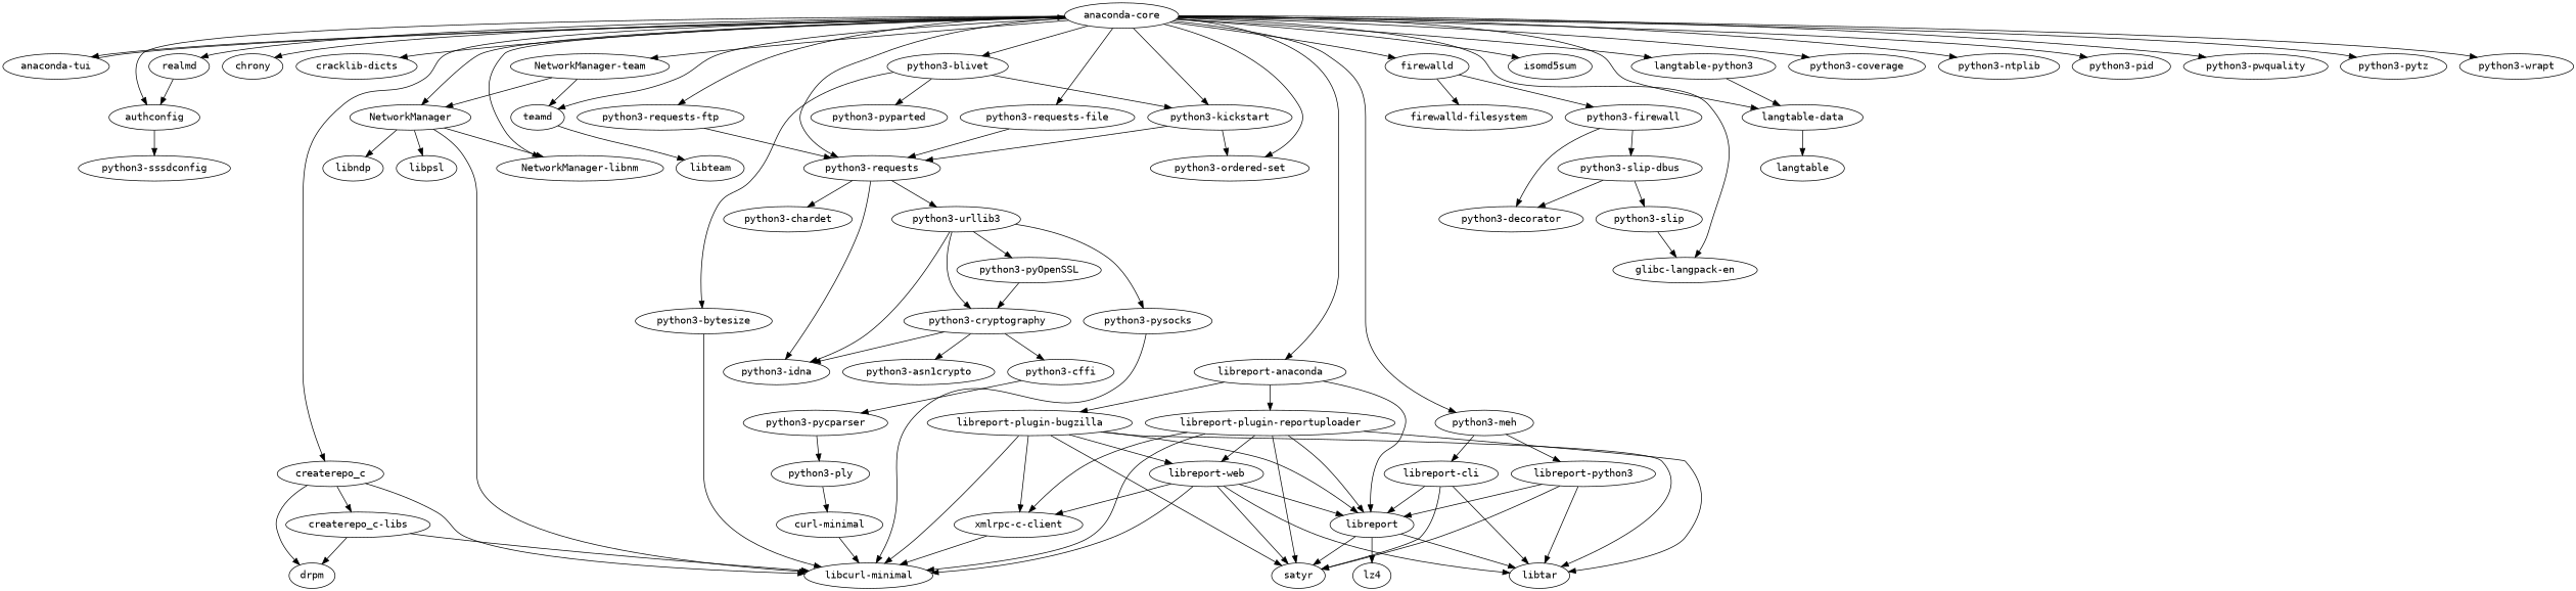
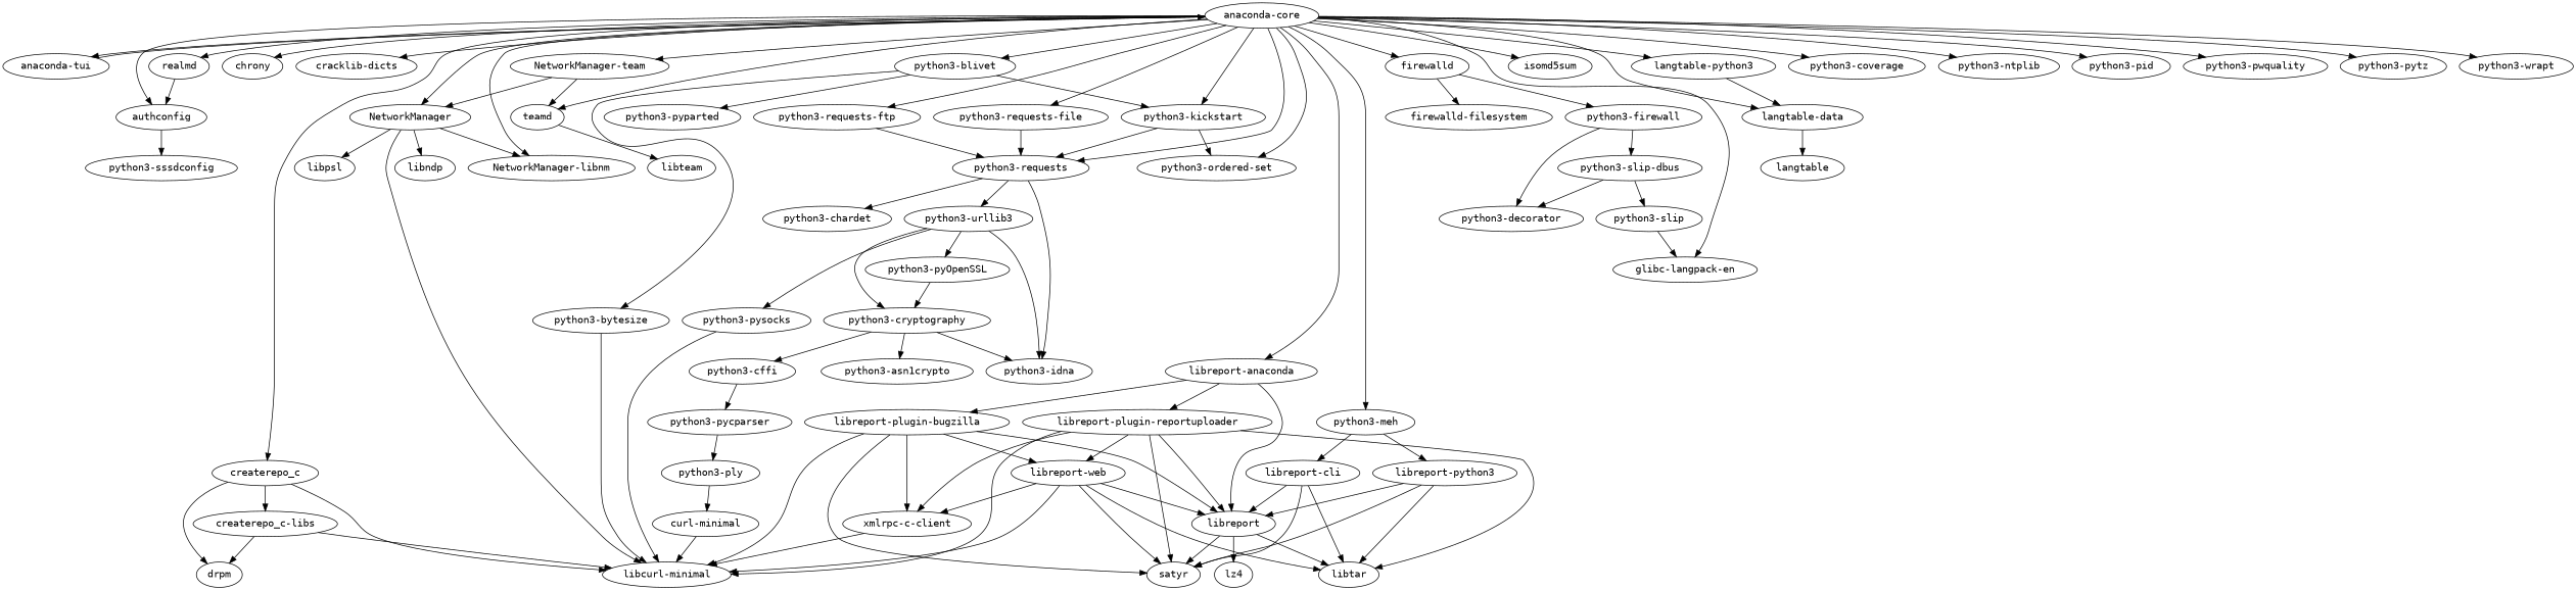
  strict digraph {
    node [fontname=monospace]
    "anaconda-core"
    "anaconda-tui"
    authconfig
    chrony
    "cracklib-dicts"
    createrepo_c
    firewalld
    "glibc-langpack-en"
    isomd5sum
    "langtable-data"
    "langtable-python3"
    "libreport-anaconda"
    NetworkManager
    "NetworkManager-libnm"
    "NetworkManager-team"
    "python3-blivet"
    "python3-coverage"
    "python3-kickstart"
    "python3-meh"
    "python3-ntplib"
    "python3-ordered-set"
    "python3-pid"
    "python3-pwquality"
    "python3-pytz"
    "python3-requests"
    "python3-requests-file"
    "python3-requests-ftp"
    "python3-wrapt"
    realmd
    teamd
    "python3-sssdconfig"
    "createrepo_c-libs"
    drpm
    "libcurl-minimal"
    "firewalld-filesystem"
    "python3-firewall"
    langtable
    libreport
    "libreport-plugin-bugzilla"
    "libreport-plugin-reportuploader"
    libndp
    libpsl
    "python3-pyparted"
    "python3-bytesize"
    "libreport-cli"
    "libreport-python3"
    "python3-idna"
    "python3-chardet"
    "python3-urllib3"
    libteam
    "python3-decorator"
    "python3-slip-dbus"
    libtar
    satyr
    lz4
    "libreport-web"
    "xmlrpc-c-client"
    "python3-cryptography"
    "python3-pyOpenSSL"
    "python3-pysocks"
    "curl-minimal"
    "python3-slip"
    "python3-cffi"
    "python3-pycparser"
    "python3-ply"
    "python3-asn1crypto"
    "anaconda-core" -> "anaconda-tui"
    "anaconda-core" -> authconfig
    "anaconda-core" -> chrony
    "anaconda-core" -> "cracklib-dicts"
    "anaconda-core" -> createrepo_c
    "anaconda-core" -> firewalld
    "anaconda-core" -> "glibc-langpack-en"
    "anaconda-core" -> isomd5sum
    "anaconda-core" -> "langtable-data"
    "anaconda-core" -> "langtable-python3"
    "anaconda-core" -> "libreport-anaconda"
    "anaconda-core" -> NetworkManager
    "anaconda-core" -> "NetworkManager-libnm"
    "anaconda-core" -> "NetworkManager-team"
    "anaconda-core" -> "python3-blivet"
    "anaconda-core" -> "python3-coverage"
    "anaconda-core" -> "python3-kickstart"
    "anaconda-core" -> "python3-meh"
    "anaconda-core" -> "python3-ntplib"
    "anaconda-core" -> "python3-ordered-set"
    "anaconda-core" -> "python3-pid"
    "anaconda-core" -> "python3-pwquality"
    "anaconda-core" -> "python3-pytz"
    "anaconda-core" -> "python3-requests"
    "anaconda-core" -> "python3-requests-file"
    "anaconda-core" -> "python3-requests-ftp"
    "anaconda-core" -> "python3-wrapt"
    "anaconda-core" -> realmd
    "anaconda-core" -> teamd
    "anaconda-tui" -> "anaconda-core"
    authconfig -> "python3-sssdconfig"
    createrepo_c -> "createrepo_c-libs"
    createrepo_c -> drpm
    createrepo_c -> "libcurl-minimal"
    firewalld -> "firewalld-filesystem"
    firewalld -> "python3-firewall"
    "langtable-data" -> langtable
    "langtable-python3" -> "langtable-data"
    "libreport-anaconda" -> libreport
    "libreport-anaconda" -> "libreport-plugin-bugzilla"
    "libreport-anaconda" -> "libreport-plugin-reportuploader"
    NetworkManager -> "NetworkManager-libnm"
    NetworkManager -> "libcurl-minimal"
    NetworkManager -> libndp
    NetworkManager -> libpsl
    "NetworkManager-team" -> NetworkManager
    "NetworkManager-team" -> teamd
    "python3-blivet" -> "python3-kickstart"
    "python3-blivet" -> "python3-pyparted"
    "python3-blivet" -> "python3-bytesize"
    "python3-kickstart" -> "python3-ordered-set"
    "python3-kickstart" -> "python3-requests"
    "python3-meh" -> "libreport-cli"
    "python3-meh" -> "libreport-python3"
    "python3-requests" -> "python3-idna"
    "python3-requests" -> "python3-chardet"
    "python3-requests" -> "python3-urllib3"
    "python3-requests-file" -> "python3-requests"
    "python3-requests-ftp" -> "python3-requests"
    realmd -> authconfig
    teamd -> libteam
    "createrepo_c-libs" -> drpm
    "createrepo_c-libs" -> "libcurl-minimal"
    "python3-firewall" -> "python3-decorator"
    "python3-firewall" -> "python3-slip-dbus"
    libreport -> libtar
    libreport -> satyr
    libreport -> lz4
    "libreport-plugin-bugzilla" -> "libcurl-minimal"
    "libreport-plugin-bugzilla" -> libreport
-   "libreport-plugin-bugzilla" -> libtar
    "libreport-plugin-bugzilla" -> satyr
    "libreport-plugin-bugzilla" -> "libreport-web"
    "libreport-plugin-bugzilla" -> "xmlrpc-c-client"
    "libreport-plugin-reportuploader" -> "libcurl-minimal"
    "libreport-plugin-reportuploader" -> libreport
    "libreport-plugin-reportuploader" -> libtar
    "libreport-plugin-reportuploader" -> satyr
    "libreport-plugin-reportuploader" -> "libreport-web"
    "libreport-plugin-reportuploader" -> "xmlrpc-c-client"
    "python3-bytesize" -> "libcurl-minimal"
    "libreport-cli" -> libreport
    "libreport-cli" -> libtar
    "libreport-cli" -> satyr
    "libreport-python3" -> libreport
    "libreport-python3" -> libtar
    "libreport-python3" -> satyr
    "python3-urllib3" -> "python3-idna"
    "python3-urllib3" -> "python3-cryptography"
    "python3-urllib3" -> "python3-pyOpenSSL"
    "python3-urllib3" -> "python3-pysocks"
    "python3-slip-dbus" -> "python3-decorator"
    "python3-slip-dbus" -> "python3-slip"
    "libreport-web" -> "libcurl-minimal"
    "libreport-web" -> libreport
    "libreport-web" -> libtar
    "libreport-web" -> satyr
    "libreport-web" -> "xmlrpc-c-client"
    "xmlrpc-c-client" -> "libcurl-minimal"
    "python3-cryptography" -> "python3-idna"
    "python3-cryptography" -> "python3-cffi"
    "python3-cryptography" -> "python3-asn1crypto"
    "python3-pyOpenSSL" -> "python3-cryptography"
    "python3-pysocks" -> "libcurl-minimal"
    "curl-minimal" -> "libcurl-minimal"
    "python3-slip" -> "glibc-langpack-en"
    "python3-cffi" -> "python3-pycparser"
    "python3-pycparser" -> "python3-ply"
    "python3-ply" -> "curl-minimal"
  }
